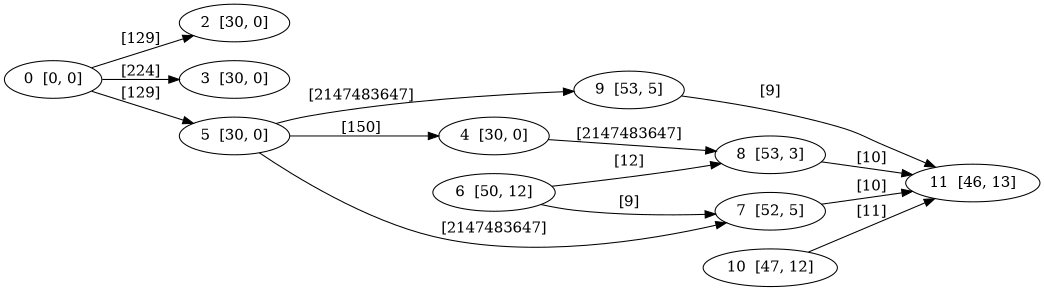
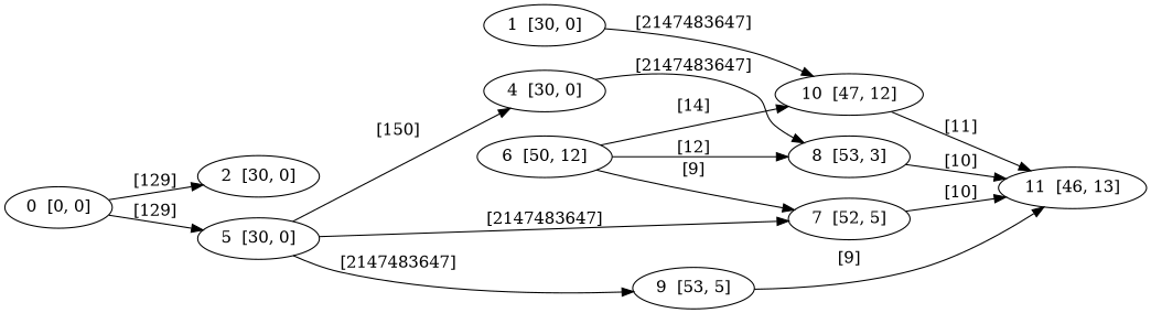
  digraph {
    fontname="DejaVu Serif"
    rankdir=LR
    node [fontname="DejaVu Serif"]
    edge [fontname="DejaVu Serif"]
    n1 [label="0  [0, 0]"]
    n2 [label="2  [30, 0]"]
-   n3 [label="3  [30, 0]"]
    n4 [label="5  [30, 0]"]
+   n5 [label="1  [30, 0]"]
    n6 [label="10  [47, 12]"]
    n7 [label="4  [30, 0]"]
    n8 [label="8  [53, 3]"]
    n9 [label="7  [52, 5]"]
    n10 [label="9  [53, 5]"]
    n11 [label="6  [50, 12]"]
    n12 [label="11  [46, 13]"]
    n1 -> n2 [label="[129]"]
-   n1 -> n3 [label="[224]"]
    n1 -> n4 [label="[129]"]
    n4 -> n7 [label="[150]"]
    n4 -> n9 [label="[2147483647]"]
    n4 -> n10 [label="[2147483647]"]
+   n5 -> n6 [label="[2147483647]"]
    n6 -> n12 [label="[11]"]
    n7 -> n8 [label="[2147483647]"]
    n8 -> n12 [label="[10]"]
    n9 -> n12 [label="[10]"]
    n10 -> n12 [label="[9]"]
+   n11 -> n6 [label="[14]"]
    n11 -> n8 [label="[12]"]
    n11 -> n9 [label="[9]"]
  }
